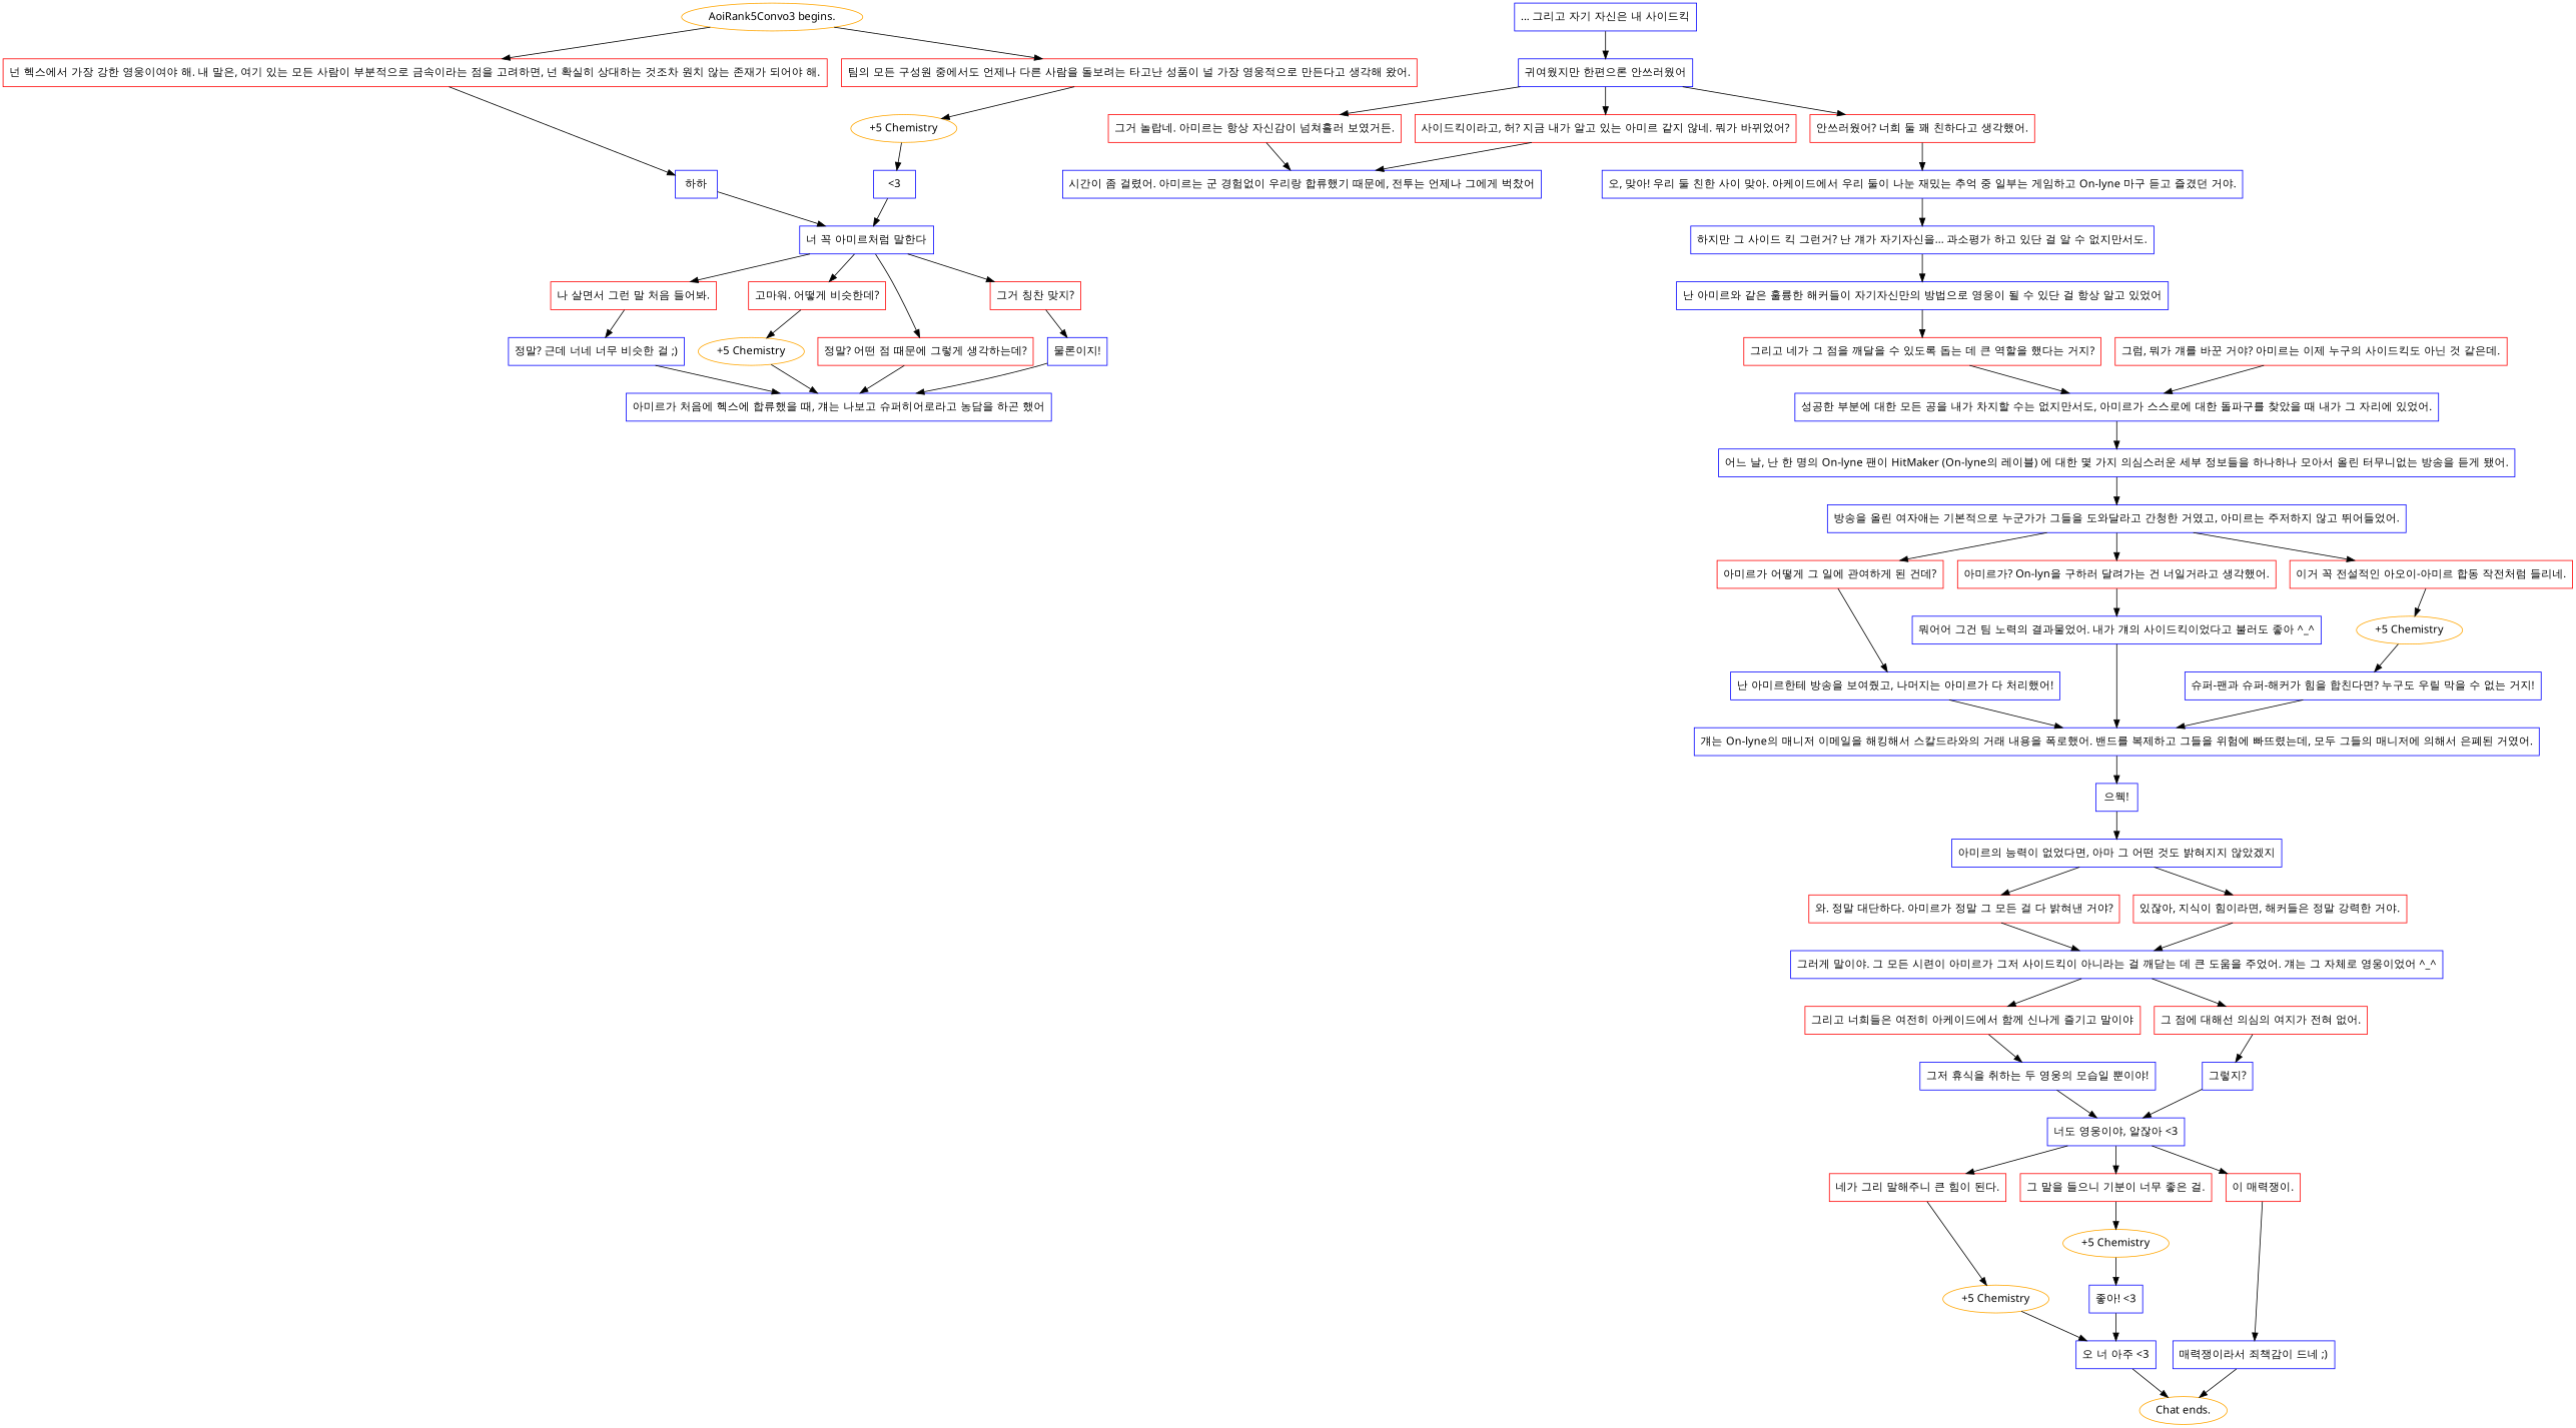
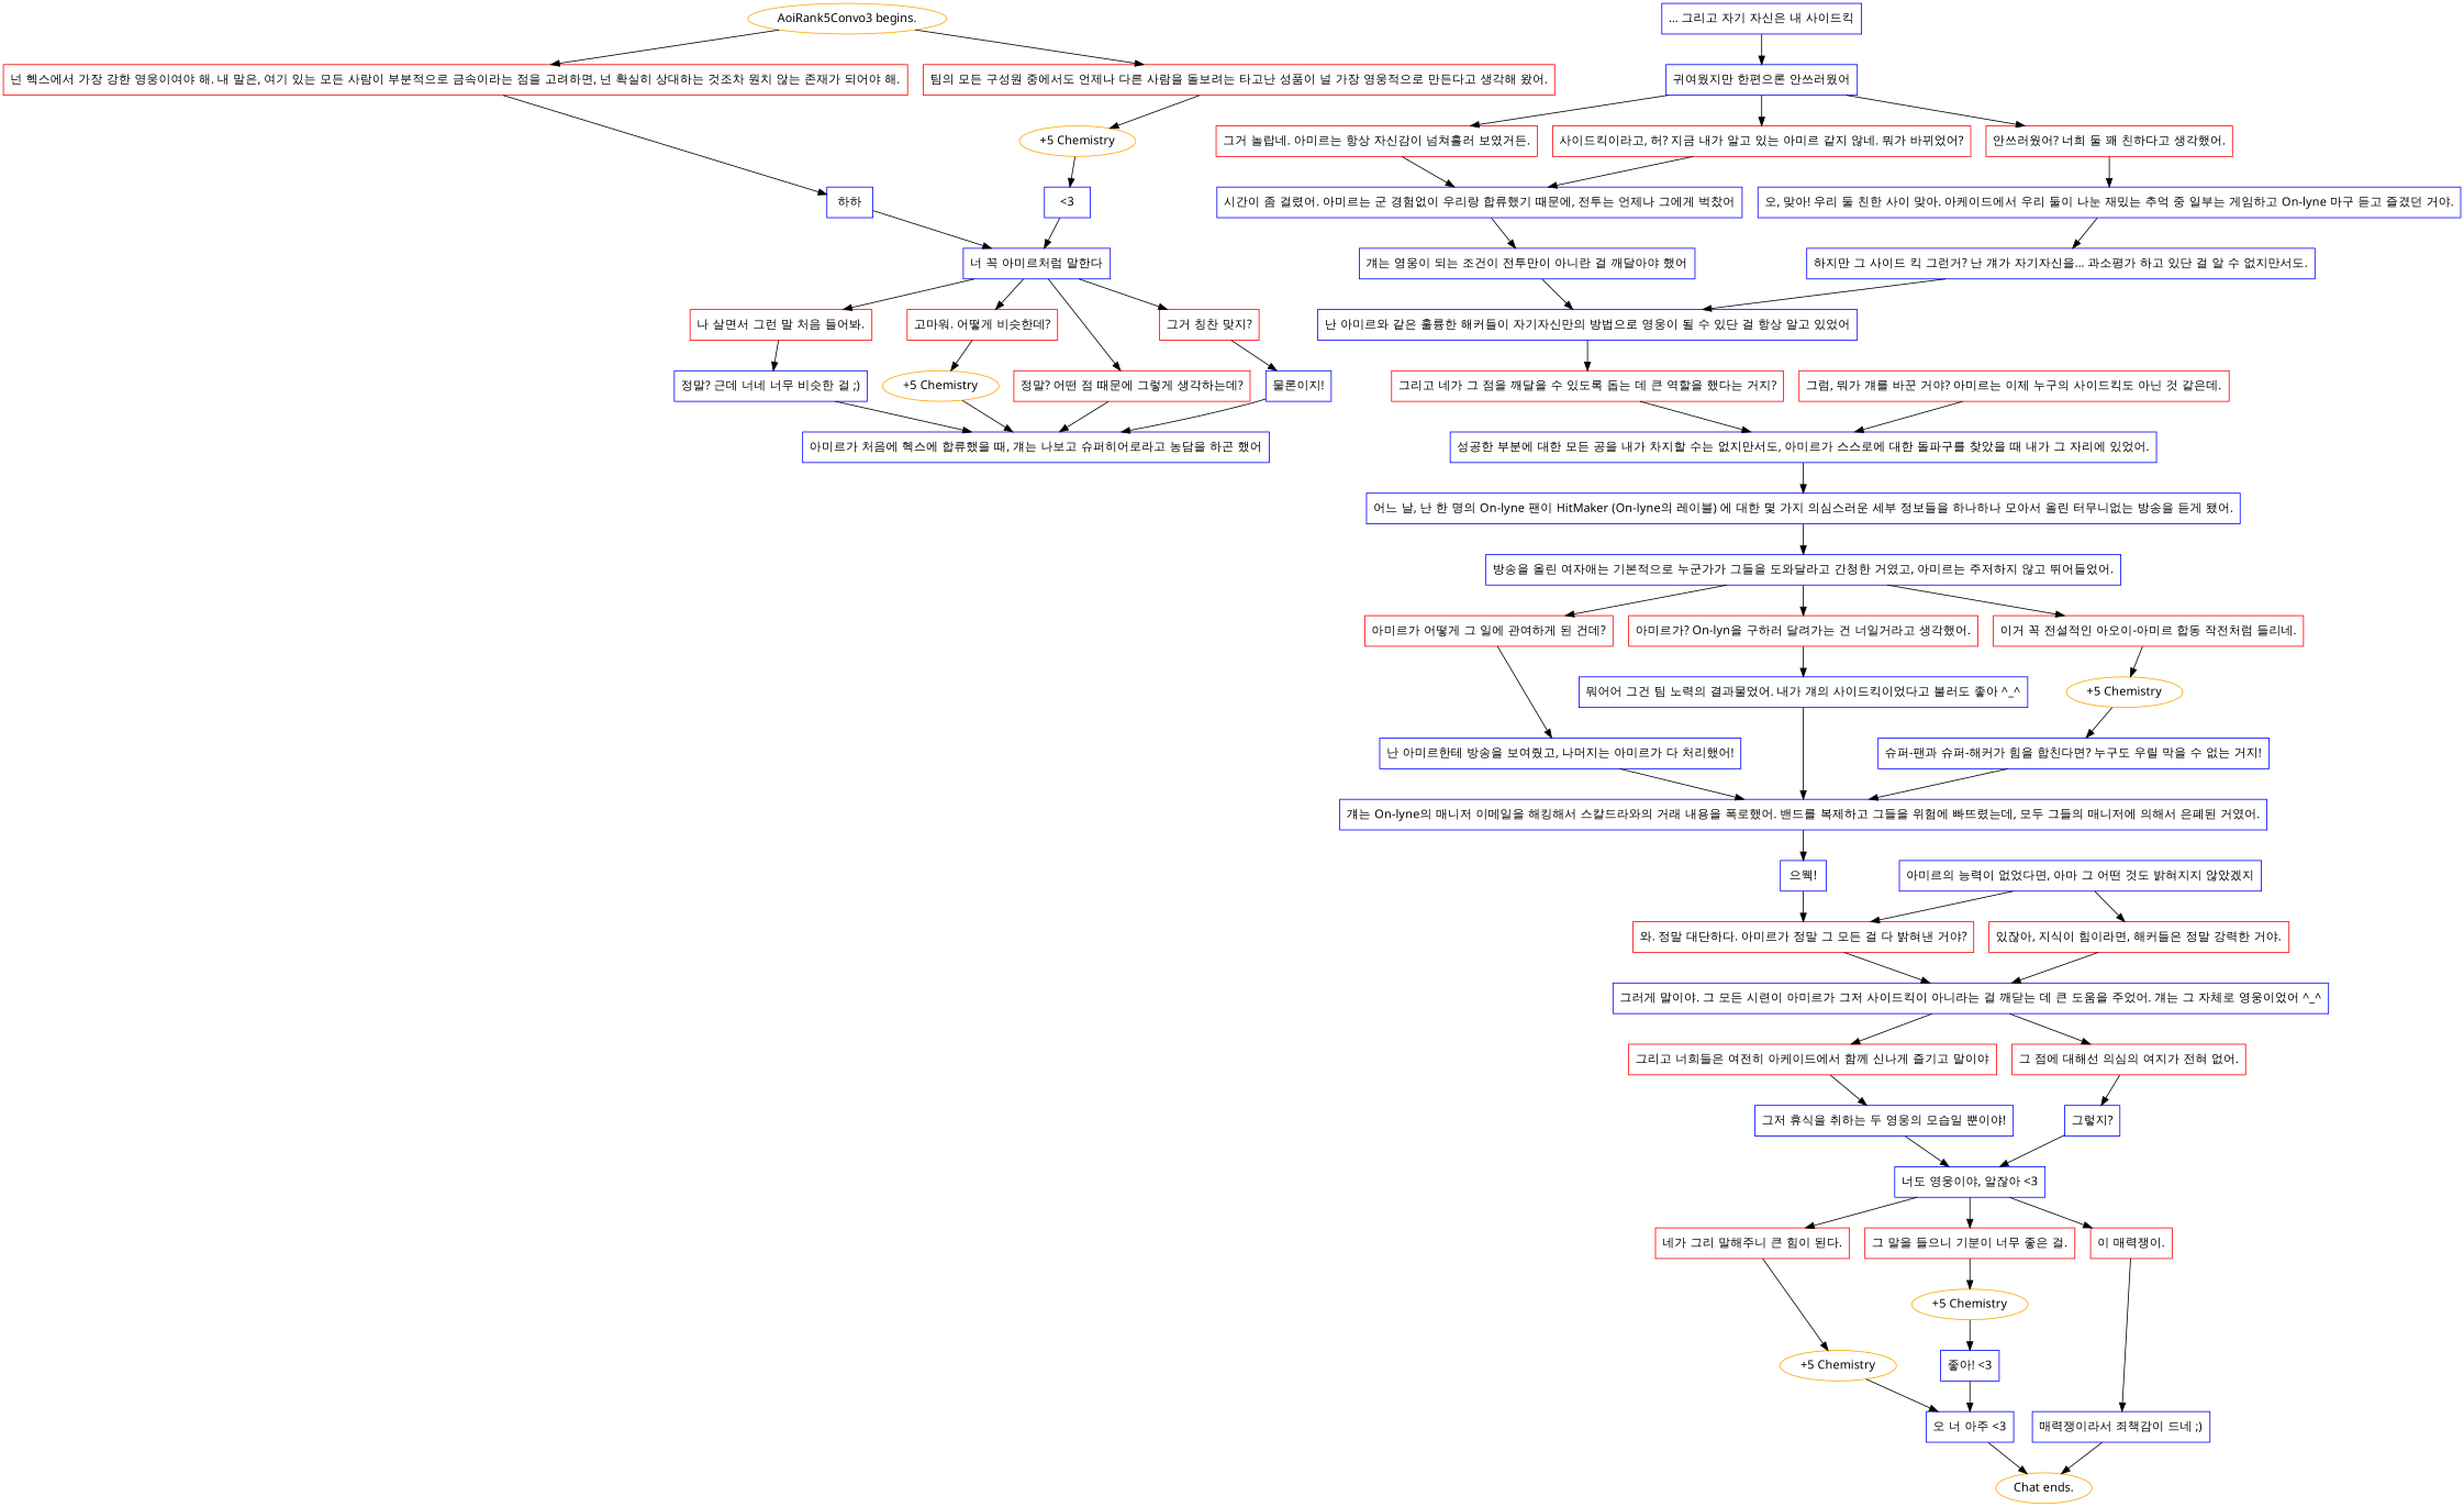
  digraph {
    fontname="Noto Sans"
    node [color=blue fontname="Noto Sans" shape=box]
    edge [fontname="Noto Sans"]
    "AoiRank5Convo3 begins." [color=orange shape=""]
    n2 [color=red label="넌 헥스에서 가장 강한 영웅이여야 해. 내 말은, 여기 있는 모든 사람이 부분적으로 금속이라는 점을 고려하면, 넌 확실히 상대하는 것조차 원치 않는 존재가 되어야 해."]
    n3 [color=red label="팀의 모든 구성원 중에서도 언제나 다른 사람을 돌보려는 타고난 성품이 널 가장 영웅적으로 만든다고 생각해 왔어."]
    n4 [label="하하"]
    n5 [color=orange label="+5 Chemistry" shape=""]
    n6 [label="너 꼭 아미르처럼 말한다"]
    n7 [label="<3"]
    n8 [color=red label="나 살면서 그런 말 처음 들어봐."]
    n9 [color=red label="고마워. 어떻게 비슷한데?"]
    n10 [color=red label="정말? 어떤 점 때문에 그렇게 생각하는데?"]
    n11 [color=red label="그거 칭찬 맞지?"]
    n12 [label="정말? 근데 너네 너무 비슷한 걸 ;)"]
    n13 [color=orange label="+5 Chemistry" shape=""]
    n14 [label="아미르가 처음에 헥스에 합류했을 때, 걔는 나보고 슈퍼히어로라고 농담을 하곤 했어"]
    n15 [label="물론이지!"]
    n16 [label="... 그리고 자기 자신은 내 사이드킥"]
    n17 [label="귀여웠지만 한편으론 안쓰러웠어"]
    n18 [color=red label="그거 놀랍네. 아미르는 항상 자신감이 넘쳐흘러 보였거든."]
    n19 [color=red label="사이드킥이라고, 허? 지금 내가 알고 있는 아미르 같지 않네. 뭐가 바뀌었어?"]
    n20 [color=red label="안쓰러웠어? 너희 둘 꽤 친하다고 생각했어."]
    n21 [label="시간이 좀 걸렸어. 아미르는 군 경험없이 우리랑 합류했기 때문에, 전투는 언제나 그에게 벅찼어"]
    n22 [label="오, 맞아! 우리 둘 친한 사이 맞아. 아케이드에서 우리 둘이 나눈 재밌는 추억 중 일부는 게임하고 On-lyne 마구 듣고 즐겼던 거야."]
+   n23 [label="걔는 영웅이 되는 조건이 전투만이 아니란 걸 깨달아야 했어"]
    n24 [label="하지만 그 사이드 킥 그런거? 난 걔가 자기자신을... 과소평가 하고 있단 걸 알 수 없지만서도."]
    n25 [label="난 아미르와 같은 훌륭한 해커들이 자기자신만의 방법으로 영웅이 될 수 있단 걸 항상 알고 있었어"]
    n26 [color=red label="그리고 네가 그 점을 깨달을 수 있도록 돕는 데 큰 역할을 했다는 거지?"]
    n27 [color=red label="그럼, 뭐가 걔를 바꾼 거야? 아미르는 이제 누구의 사이드킥도 아닌 것 같은데."]
    n28 [label="성공한 부분에 대한 모든 공을 내가 차지할 수는 없지만서도, 아미르가 스스로에 대한 돌파구를 찾았을 때 내가 그 자리에 있었어."]
    n29 [label="어느 날, 난 한 명의 On-lyne 팬이 HitMaker (On-lyne의 레이블) 에 대한 몇 가지 의심스러운 세부 정보들을 하나하나 모아서 올린 터무니없는 방송을 듣게 됐어."]
    n30 [label="방송을 올린 여자애는 기본적으로 누군가가 그들을 도와달라고 간청한 거였고, 아미르는 주저하지 않고 뛰어들었어."]
    n31 [color=red label="아미르가 어떻게 그 일에 관여하게 된 건데?"]
    n32 [color=red label="아미르가? On-lyn을 구하러 달려가는 건 너일거라고 생각했어."]
    n33 [color=red label="이거 꼭 전설적인 아오이-아미르 합동 작전처럼 들리네."]
    n34 [label="난 아미르한테 방송을 보여줬고, 나머지는 아미르가 다 처리했어!"]
    n35 [label="뭐어어 그건 팀 노력의 결과물었어. 내가 걔의 사이드킥이었다고 불러도 좋아 ^_^"]
    n36 [color=orange label="+5 Chemistry" shape=""]
    n37 [label="걔는 On-lyne의 매니저 이메일을 해킹해서 스칼드라와의 거래 내용을 폭로했어. 밴드를 복제하고 그들을 위험에 빠뜨렸는데, 모두 그들의 매니저에 의해서 은폐된 거였어."]
    n38 [label="슈퍼-팬과 슈퍼-해커가 힘을 합친다면? 누구도 우릴 막을 수 없는 거지!"]
    n39 [label="으웩!"]
    n40 [label="아미르의 능력이 없었다면, 아마 그 어떤 것도 밝혀지지 않았겠지"]
    n41 [color=red label="와. 정말 대단하다. 아미르가 정말 그 모든 걸 다 밝혀낸 거야?"]
    n42 [color=red label="있잖아, 지식이 힘이라면, 해커들은 정말 강력한 거야."]
    n43 [label="그러게 말이야. 그 모든 시련이 아미르가 그저 사이드킥이 아니라는 걸 깨닫는 데 큰 도움을 주었어. 걔는 그 자체로 영웅이었어 ^_^"]
    n44 [color=red label="그리고 너희들은 여전히 아케이드에서 함께 신나게 즐기고 말이야"]
    n45 [color=red label="그 점에 대해선 의심의 여지가 전혀 없어."]
    n46 [label="그저 휴식을 취하는 두 영웅의 모습일 뿐이야!"]
    n47 [label="그렇지?"]
    n48 [label="너도 영웅이야, 알잖아 <3"]
    n49 [color=red label="네가 그리 말해주니 큰 힘이 된다."]
    n50 [color=red label="그 말을 들으니 기분이 너무 좋은 걸."]
    n51 [color=red label="이 매력쟁이."]
    n52 [color=orange label="+5 Chemistry" shape=""]
    n53 [color=orange label="+5 Chemistry" shape=""]
    n54 [label="매력쟁이라서 죄책감이 드네 ;)"]
    n55 [label="오 너 아주 <3"]
    n56 [label="좋아! <3"]
    "Chat ends." [color=orange shape=""]
    "AoiRank5Convo3 begins." -> n2
    "AoiRank5Convo3 begins." -> n3
    n2 -> n4
    n3 -> n5
    n4 -> n6
    n5 -> n7
    n6 -> n8
    n6 -> n9
    n6 -> n10
    n6 -> n11
    n7 -> n6
    n8 -> n12
    n9 -> n13
    n10 -> n14
    n11 -> n15
    n12 -> n14
    n13 -> n14
    n15 -> n14
    n16 -> n17
    n17 -> n18
    n17 -> n19
    n17 -> n20
    n18 -> n21
    n19 -> n21
    n20 -> n22
+   n21 -> n23
    n22 -> n24
+   n23 -> n25
    n24 -> n25
    n25 -> n26
    n26 -> n28
    n27 -> n28
    n28 -> n29
    n29 -> n30
    n30 -> n31
    n30 -> n32
    n30 -> n33
    n31 -> n34
    n32 -> n35
    n33 -> n36
    n34 -> n37
    n35 -> n37
    n36 -> n38
    n37 -> n39
    n38 -> n37
-   n39 -> n40
+   n39 -> n41
    n40 -> n41
    n40 -> n42
    n41 -> n43
    n42 -> n43
    n43 -> n44
    n43 -> n45
    n44 -> n46
    n45 -> n47
    n46 -> n48
    n47 -> n48
    n48 -> n49
    n48 -> n50
    n48 -> n51
    n49 -> n52
    n50 -> n53
    n51 -> n54
    n52 -> n55
    n53 -> n56
    n54 -> "Chat ends."
    n55 -> "Chat ends."
    n56 -> n55
  }
